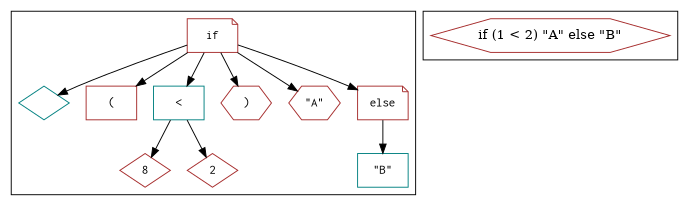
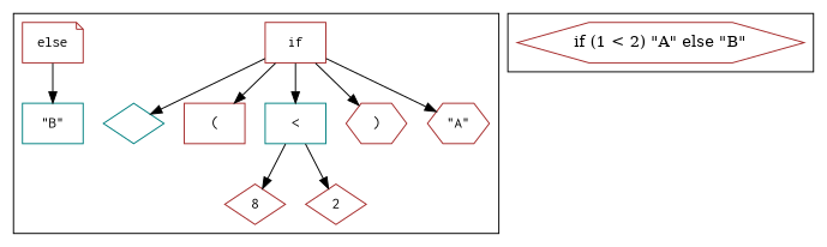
  digraph {
    node [color=brown fontname=Courier shape=diamond]
-   n1 [label=if shape=note]
+   n1 [label=if shape=box]
    n2 [color=teal label=" "]
    n3 [label="(" shape=box]
    n4 [color=teal label="<" shape=box]
    n5 [label=")" shape=hexagon]
    n6 [label="\"A\"" shape=hexagon]
    n7 [label=else shape=note]
    n8 [label=8]
    n9 [label=2]
    n10 [color=teal label="\"B\"" shape=box]
    n11 [label="if (1 < 2) \"A\" else \"B\"" shape=hexagon fontname=""]
    subgraph cluster_1 {
      n1
      n2
      n3
      n4
      n5
      n6
      n7
      n8
      n9
      n10
    }
    subgraph cluster_2 {
      n11
    }
    n1 -> n2
    n1 -> n3
    n1 -> n4
    n1 -> n5
    n1 -> n6
-   n1 -> n7
    n4 -> n8
    n4 -> n9
    n7 -> n10
  }
